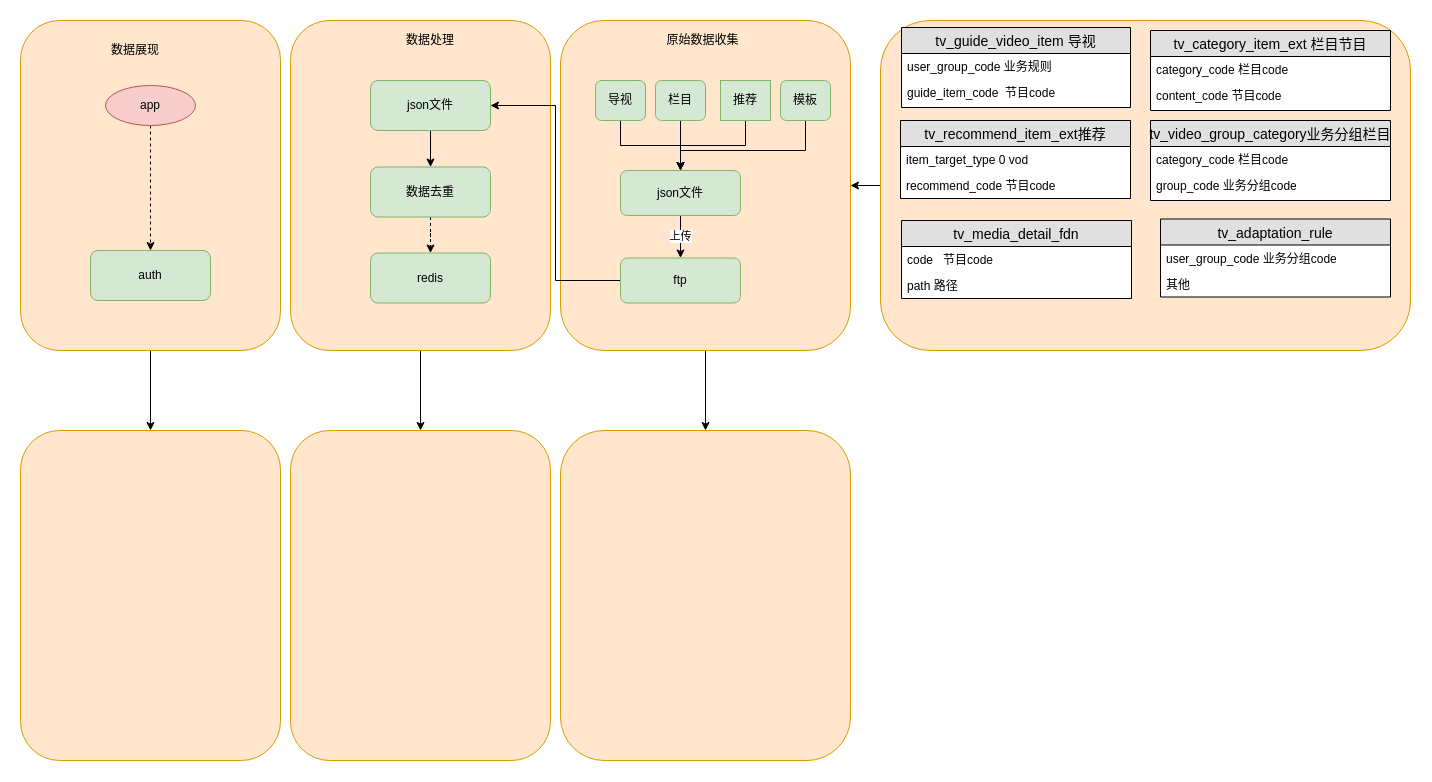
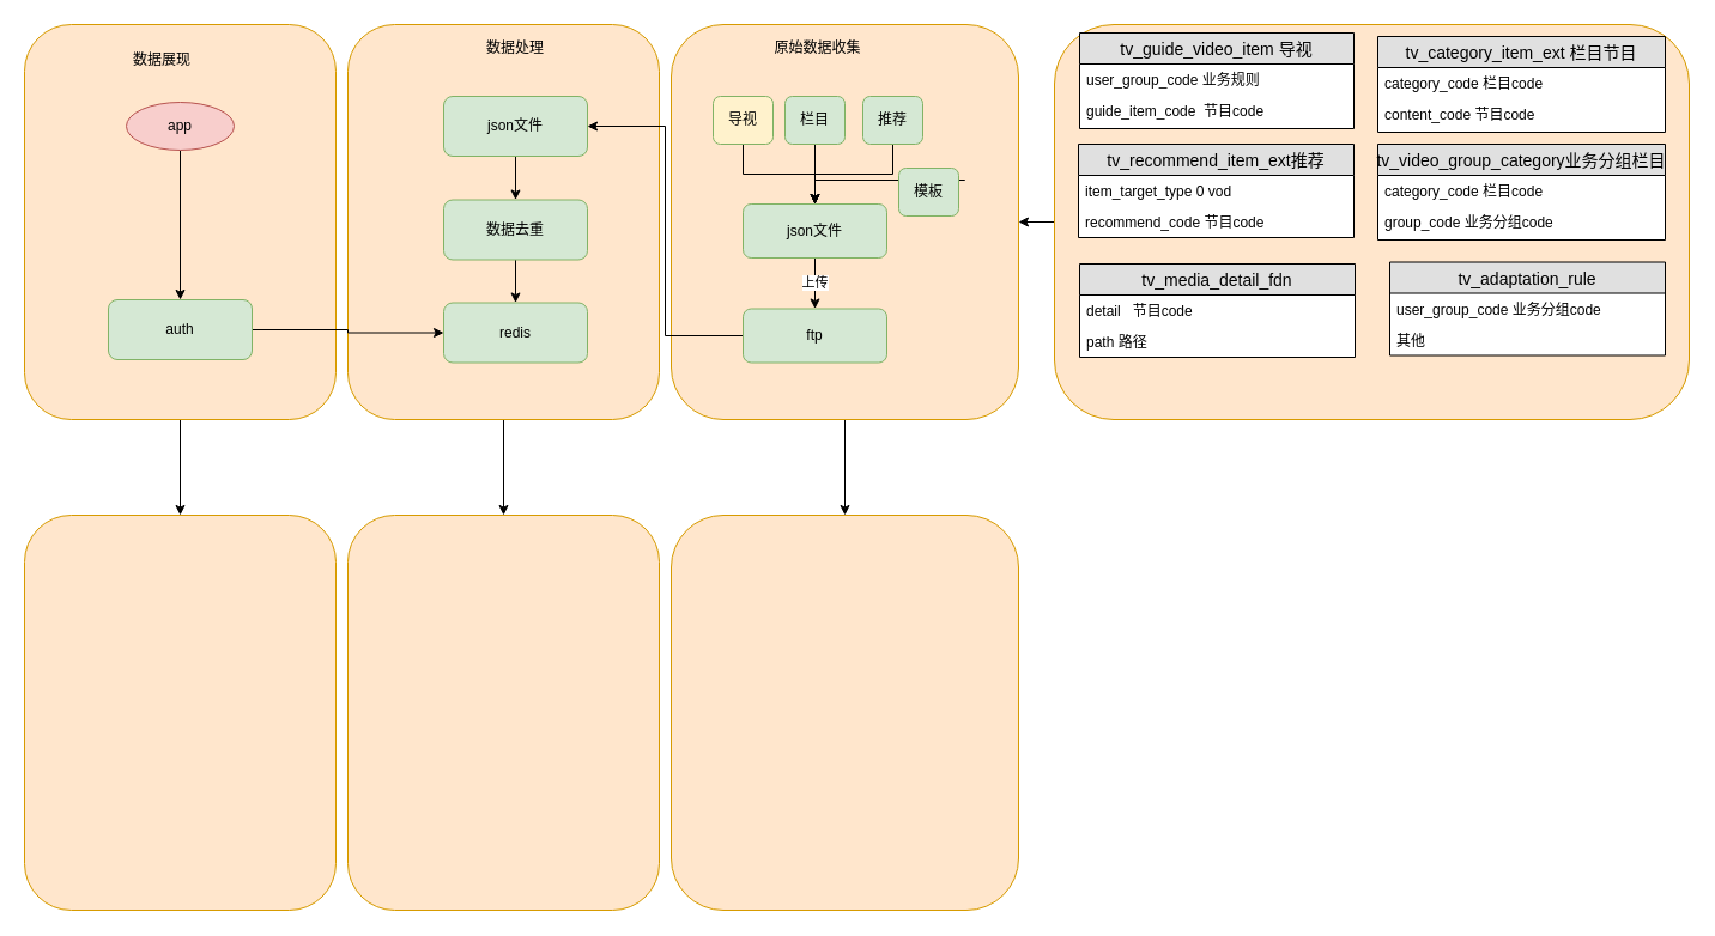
  <mxCell id="0" />
  <mxCell id="1" parent="0" />
  <mxCell id="2" value="" style="edgeStyle=orthogonalEdgeStyle;rounded=0;orthogonalLoop=1;jettySize=auto;html=1;" parent="1" source="3" target="4" edge="1"><mxGeometry relative="1" as="geometry" /></mxCell>
  <mxCell id="3" value="" style="rounded=1;whiteSpace=wrap;html=1;fillColor=#ffe6cc;strokeColor=#d79b00;" parent="1" vertex="1"><mxGeometry x="290" y="20" width="260" height="330" as="geometry" /></mxCell>
  <mxCell id="4" value="" style="rounded=1;whiteSpace=wrap;html=1;fillColor=#ffe6cc;strokeColor=#d79b00;" parent="1" vertex="1"><mxGeometry x="290" y="430" width="260" height="330" as="geometry" /></mxCell>
  <mxCell id="5" value="" style="edgeStyle=orthogonalEdgeStyle;rounded=0;orthogonalLoop=1;jettySize=auto;html=1;" parent="1" source="6" target="7" edge="1"><mxGeometry relative="1" as="geometry" /></mxCell>
  <mxCell id="6" value="" style="rounded=1;whiteSpace=wrap;html=1;fillColor=#ffe6cc;strokeColor=#d79b00;" parent="1" vertex="1"><mxGeometry x="560" y="20" width="290" height="330" as="geometry" /></mxCell>
  <mxCell id="7" value="" style="rounded=1;whiteSpace=wrap;html=1;fillColor=#ffe6cc;strokeColor=#d79b00;" parent="1" vertex="1"><mxGeometry x="560" y="430" width="290" height="330" as="geometry" /></mxCell>
  <mxCell id="8" value="" style="edgeStyle=orthogonalEdgeStyle;rounded=0;orthogonalLoop=1;jettySize=auto;html=1;" edge="1" parent="1" source="9" target="6"><mxGeometry relative="1" as="geometry" /></mxCell>
  <mxCell id="9" value="" style="rounded=1;whiteSpace=wrap;html=1;fillColor=#ffe6cc;strokeColor=#d79b00;" parent="1" vertex="1"><mxGeometry x="880" y="20" width="530" height="330" as="geometry" /></mxCell>
  <mxCell id="10" value="" style="edgeStyle=orthogonalEdgeStyle;rounded=0;orthogonalLoop=1;jettySize=auto;html=1;" parent="1" source="11" target="12" edge="1"><mxGeometry relative="1" as="geometry" /></mxCell>
  <mxCell id="11" value="" style="rounded=1;whiteSpace=wrap;html=1;fillColor=#ffe6cc;strokeColor=#d79b00;" parent="1" vertex="1"><mxGeometry y="20" width="260" height="330" as="geometry" x="20" /></mxCell>
  <mxCell id="12" value="" style="rounded=1;whiteSpace=wrap;html=1;fillColor=#ffe6cc;strokeColor=#d79b00;" parent="1" vertex="1"><mxGeometry y="430" width="260" height="330" as="geometry" x="20" /></mxCell>
  <mxCell id="13" style="edgeStyle=orthogonalEdgeStyle;rounded=0;orthogonalLoop=1;jettySize=auto;html=1;entryX=1;entryY=0.5;entryDx=0;entryDy=0;" parent="1" source="14" target="16" edge="1"><mxGeometry relative="1" as="geometry" /></mxCell>
  <mxCell id="14" value="ftp" style="rounded=1;whiteSpace=wrap;html=1;fillColor=#d5e8d4;strokeColor=#82b366;" parent="1" vertex="1"><mxGeometry x="620" y="257.5" width="120" height="45" as="geometry" /></mxCell>
  <mxCell id="15" value="" style="edgeStyle=orthogonalEdgeStyle;rounded=0;orthogonalLoop=1;jettySize=auto;html=1;" parent="1" source="16" target="18" edge="1"><mxGeometry relative="1" as="geometry" /></mxCell>
  <mxCell id="16" value="json文件" style="rounded=1;whiteSpace=wrap;html=1;fillColor=#d5e8d4;strokeColor=#82b366;" parent="1" vertex="1"><mxGeometry x="370" y="80" width="120" height="50" as="geometry" /></mxCell>
- <mxCell id="17" value="" style="edgeStyle=orthogonalEdgeStyle;rounded=0;orthogonalLoop=1;jettySize=auto;html=1;dashed=1;" parent="1" source="18" target="19" edge="1"><mxGeometry relative="1" as="geometry" /></mxCell>
+ <mxCell id="17" value="" style="edgeStyle=orthogonalEdgeStyle;rounded=0;orthogonalLoop=1;jettySize=auto;html=1;" parent="1" source="18" target="19" edge="1"><mxGeometry relative="1" as="geometry" /></mxCell>
  <mxCell id="18" value="数据去重" style="rounded=1;whiteSpace=wrap;html=1;fillColor=#d5e8d4;strokeColor=#82b366;" parent="1" vertex="1"><mxGeometry x="370" y="166.5" width="120" height="50" as="geometry" /></mxCell>
  <mxCell id="19" value="redis" style="rounded=1;whiteSpace=wrap;html=1;fillColor=#d5e8d4;strokeColor=#82b366;" parent="1" vertex="1"><mxGeometry x="370" y="252.5" width="120" height="50" as="geometry" /></mxCell>
  <mxCell id="20" value="数据处理" style="text;html=1;strokeColor=none;fillColor=none;align=center;verticalAlign=middle;whiteSpace=wrap;rounded=0;" parent="1" vertex="1"><mxGeometry x="400" y="30" width="60" height="20" as="geometry" /></mxCell>
- <mxCell id="21" value="原始数据收集" style="text;html=1;strokeColor=none;fillColor=none;align=center;verticalAlign=middle;whiteSpace=wrap;rounded=0;" parent="1" vertex="1"><mxGeometry x="665" y="30" width="75" height="20" as="geometry" /></mxCell>
+ <mxCell id="21" value="原始数据收集" style="text;html=1;strokeColor=none;fillColor=none;align=center;verticalAlign=middle;whiteSpace=wrap;rounded=0;" parent="1" vertex="1"><mxGeometry x="645" y="30" width="75" height="20" as="geometry" /></mxCell>
  <mxCell id="22" value="数据展现" style="text;html=1;strokeColor=none;fillColor=none;align=center;verticalAlign=middle;whiteSpace=wrap;rounded=0;" parent="1" vertex="1"><mxGeometry x="110" y="40" width="50" height="20" as="geometry" /></mxCell>
  <mxCell id="23" style="edgeStyle=orthogonalEdgeStyle;rounded=0;orthogonalLoop=1;jettySize=auto;html=1;" parent="1" source="24" target="30" edge="1"><mxGeometry relative="1" as="geometry" /></mxCell>
- <mxCell id="24" value="导视" style="rounded=1;whiteSpace=wrap;html=1;fillColor=#d5e8d4;strokeColor=#82b366;" parent="1" vertex="1"><mxGeometry x="595" y="80" width="50" height="40" as="geometry" /></mxCell>
+ <mxCell id="24" value="导视" style="rounded=1;whiteSpace=wrap;html=1;fillColor=#fff2cc;strokeColor=#82b366;" parent="1" vertex="1"><mxGeometry x="595" y="80" width="50" height="40" as="geometry" /></mxCell>
  <mxCell id="25" value="" style="edgeStyle=orthogonalEdgeStyle;rounded=0;orthogonalLoop=1;jettySize=auto;html=1;" parent="1" source="26" target="30" edge="1"><mxGeometry relative="1" as="geometry" /></mxCell>
  <mxCell id="26" value="栏目" style="rounded=1;whiteSpace=wrap;html=1;fillColor=#d5e8d4;strokeColor=#82b366;" parent="1" vertex="1"><mxGeometry x="655" y="80" width="50" height="40" as="geometry" /></mxCell>
  <mxCell id="27" style="edgeStyle=orthogonalEdgeStyle;rounded=0;orthogonalLoop=1;jettySize=auto;html=1;entryX=0.5;entryY=0;entryDx=0;entryDy=0;" parent="1" source="28" target="30" edge="1"><mxGeometry relative="1" as="geometry" /></mxCell>
- <mxCell id="28" value="推荐" style="whiteSpace=wrap;html=1;fillColor=#d5e8d4;strokeColor=#82b366;rounded=0;" parent="1" vertex="1"><mxGeometry x="720" y="80" width="50" height="40" as="geometry" /></mxCell>
+ <mxCell id="28" value="推荐" style="rounded=1;whiteSpace=wrap;html=1;fillColor=#d5e8d4;strokeColor=#82b366;" parent="1" vertex="1"><mxGeometry x="720" y="80" width="50" height="40" as="geometry" /></mxCell>
  <mxCell id="29" value="上传" style="edgeStyle=orthogonalEdgeStyle;rounded=0;orthogonalLoop=1;jettySize=auto;html=1;entryX=0.5;entryY=0;entryDx=0;entryDy=0;" parent="1" source="30" target="14" edge="1"><mxGeometry relative="1" as="geometry" /></mxCell>
  <mxCell id="30" value="json文件" style="rounded=1;whiteSpace=wrap;html=1;fillColor=#d5e8d4;strokeColor=#82b366;" parent="1" vertex="1"><mxGeometry x="620" y="170" width="120" height="45" as="geometry" /></mxCell>
- <mxCell id="31" style="edgeStyle=orthogonalEdgeStyle;rounded=0;orthogonalLoop=1;jettySize=auto;html=1;dashed=1;" parent="1" source="32" target="34" edge="1"><mxGeometry relative="1" as="geometry" /></mxCell>
+ <mxCell id="31" style="edgeStyle=orthogonalEdgeStyle;rounded=0;orthogonalLoop=1;jettySize=auto;html=1;" parent="1" source="32" target="34" edge="1"><mxGeometry relative="1" as="geometry" /></mxCell>
  <mxCell id="32" value="app" style="ellipse;whiteSpace=wrap;html=1;fillColor=#f8cecc;strokeColor=#b85450;" parent="1" vertex="1"><mxGeometry x="105" y="85" width="90" height="40" as="geometry" /></mxCell>
+ <mxCell id="33" style="edgeStyle=orthogonalEdgeStyle;rounded=0;orthogonalLoop=1;jettySize=auto;html=1;entryX=0;entryY=0.5;entryDx=0;entryDy=0;" parent="1" source="34" target="19" edge="1"><mxGeometry relative="1" as="geometry" /></mxCell>
  <mxCell id="34" value="auth" style="rounded=1;whiteSpace=wrap;html=1;fillColor=#d5e8d4;strokeColor=#82b366;" parent="1" vertex="1"><mxGeometry x="90" y="250" width="120" height="50" as="geometry" /></mxCell>
  <mxCell id="35" style="edgeStyle=orthogonalEdgeStyle;rounded=0;orthogonalLoop=1;jettySize=auto;html=1;" parent="1" source="36" edge="1"><mxGeometry relative="1" as="geometry"><mxPoint x="680" y="170" as="targetPoint" /><Array as="points"><mxPoint x="805" y="150" /><mxPoint x="680" y="150" /></Array></mxGeometry></mxCell>
- <mxCell id="36" value="模板" style="rounded=1;whiteSpace=wrap;html=1;fillColor=#d5e8d4;strokeColor=#82b366;" parent="1" vertex="1"><mxGeometry x="780" y="80" width="50" height="40" as="geometry" /></mxCell>
+ <mxCell id="36" value="模板" style="rounded=1;whiteSpace=wrap;html=1;fillColor=#d5e8d4;strokeColor=#82b366;" parent="1" vertex="1"><mxGeometry x="750" y="140" width="50" height="40" as="geometry" /></mxCell>
  <mxCell id="37" value="&lt;pre&gt;&lt;br&gt;&lt;/pre&gt;" style="text;html=1;strokeColor=none;fillColor=none;align=center;verticalAlign=middle;whiteSpace=wrap;rounded=0;" parent="1" vertex="1"><mxGeometry x="995" y="80" width="40" height="20" as="geometry" /></mxCell>
  <mxCell id="38" value="tv_guide_video_item 导视" style="swimlane;fontStyle=0;childLayout=stackLayout;horizontal=1;startSize=26;fillColor=#e0e0e0;horizontalStack=0;resizeParent=1;resizeParentMax=0;resizeLast=0;collapsible=1;marginBottom=0;swimlaneFillColor=#ffffff;align=center;fontSize=14;" parent="1" vertex="1"><mxGeometry x="901" y="27" width="229" height="80" as="geometry" /></mxCell>
  <mxCell id="39" value="user_group_code 业务规则" style="text;strokeColor=none;fillColor=none;spacingLeft=4;spacingRight=4;overflow=hidden;rotatable=0;points=[[0,0.5],[1,0.5]];portConstraint=eastwest;fontSize=12;" parent="38" vertex="1"><mxGeometry y="26" width="229" height="26" as="geometry" /></mxCell>
  <mxCell id="40" value="guide_item_code  节目code" style="text;strokeColor=none;fillColor=none;spacingLeft=4;spacingRight=4;overflow=hidden;rotatable=0;points=[[0,0.5],[1,0.5]];portConstraint=eastwest;fontSize=12;" parent="38" vertex="1"><mxGeometry y="52" width="229" height="28" as="geometry" /></mxCell>
  <mxCell id="41" value="tv_recommend_item_ext推荐" style="swimlane;fontStyle=0;childLayout=stackLayout;horizontal=1;startSize=26;fillColor=#e0e0e0;horizontalStack=0;resizeParent=1;resizeParentMax=0;resizeLast=0;collapsible=1;marginBottom=0;swimlaneFillColor=#ffffff;align=center;fontSize=14;" parent="1" vertex="1"><mxGeometry x="900" y="120" width="230" height="78" as="geometry" /></mxCell>
  <mxCell id="42" value="item_target_type 0 vod" style="text;strokeColor=none;fillColor=none;spacingLeft=4;spacingRight=4;overflow=hidden;rotatable=0;points=[[0,0.5],[1,0.5]];portConstraint=eastwest;fontSize=12;" parent="41" vertex="1"><mxGeometry y="26" width="230" height="26" as="geometry" /></mxCell>
  <mxCell id="43" value="recommend_code 节目code" style="text;strokeColor=none;fillColor=none;spacingLeft=4;spacingRight=4;overflow=hidden;rotatable=0;points=[[0,0.5],[1,0.5]];portConstraint=eastwest;fontSize=12;" parent="41" vertex="1"><mxGeometry y="52" width="230" height="26" as="geometry" /></mxCell>
  <mxCell id="44" value="tv_video_group_category业务分组栏目" style="swimlane;fontStyle=0;childLayout=stackLayout;horizontal=1;startSize=26;fillColor=#e0e0e0;horizontalStack=0;resizeParent=1;resizeParentMax=0;resizeLast=0;collapsible=1;marginBottom=0;swimlaneFillColor=#ffffff;align=center;fontSize=14;" parent="1" vertex="1"><mxGeometry x="1150" y="120" width="240" height="80" as="geometry" /></mxCell>
  <mxCell id="45" value="category_code 栏目code" style="text;strokeColor=none;fillColor=none;spacingLeft=4;spacingRight=4;overflow=hidden;rotatable=0;points=[[0,0.5],[1,0.5]];portConstraint=eastwest;fontSize=12;" parent="44" vertex="1"><mxGeometry y="26" width="240" height="26" as="geometry" /></mxCell>
  <mxCell id="46" value="group_code 业务分组code" style="text;strokeColor=none;fillColor=none;spacingLeft=4;spacingRight=4;overflow=hidden;rotatable=0;points=[[0,0.5],[1,0.5]];portConstraint=eastwest;fontSize=12;" parent="44" vertex="1"><mxGeometry y="52" width="240" height="28" as="geometry" /></mxCell>
  <mxCell id="47" value="tv_category_item_ext 栏目节目" style="swimlane;fontStyle=0;childLayout=stackLayout;horizontal=1;startSize=26;fillColor=#e0e0e0;horizontalStack=0;resizeParent=1;resizeParentMax=0;resizeLast=0;collapsible=1;marginBottom=0;swimlaneFillColor=#ffffff;align=center;fontSize=14;" parent="1" vertex="1"><mxGeometry x="1150" y="30" width="240" height="80" as="geometry" /></mxCell>
  <mxCell id="48" value="category_code 栏目code" style="text;strokeColor=none;fillColor=none;spacingLeft=4;spacingRight=4;overflow=hidden;rotatable=0;points=[[0,0.5],[1,0.5]];portConstraint=eastwest;fontSize=12;" parent="47" vertex="1"><mxGeometry y="26" width="240" height="26" as="geometry" /></mxCell>
  <mxCell id="49" value="content_code 节目code" style="text;strokeColor=none;fillColor=none;spacingLeft=4;spacingRight=4;overflow=hidden;rotatable=0;points=[[0,0.5],[1,0.5]];portConstraint=eastwest;fontSize=12;" parent="47" vertex="1"><mxGeometry y="52" width="240" height="28" as="geometry" /></mxCell>
  <mxCell id="50" value="tv_media_detail_fdn" style="swimlane;fontStyle=0;childLayout=stackLayout;horizontal=1;startSize=26;fillColor=#e0e0e0;horizontalStack=0;resizeParent=1;resizeParentMax=0;resizeLast=0;collapsible=1;marginBottom=0;swimlaneFillColor=#ffffff;align=center;fontSize=14;" parent="1" vertex="1"><mxGeometry x="901" y="220" width="230" height="78" as="geometry" /></mxCell>
- <mxCell id="51" value="code   节目code" style="text;strokeColor=none;fillColor=none;spacingLeft=4;spacingRight=4;overflow=hidden;rotatable=0;points=[[0,0.5],[1,0.5]];portConstraint=eastwest;fontSize=12;" parent="50" vertex="1"><mxGeometry y="26" width="230" height="26" as="geometry" /></mxCell>
+ <mxCell id="51" value="detail   节目code" style="text;strokeColor=none;fillColor=none;spacingLeft=4;spacingRight=4;overflow=hidden;rotatable=0;points=[[0,0.5],[1,0.5]];portConstraint=eastwest;fontSize=12;" parent="50" vertex="1"><mxGeometry y="26" width="230" height="26" as="geometry" /></mxCell>
  <mxCell id="52" value="path 路径" style="text;strokeColor=none;fillColor=none;spacingLeft=4;spacingRight=4;overflow=hidden;rotatable=0;points=[[0,0.5],[1,0.5]];portConstraint=eastwest;fontSize=12;" parent="50" vertex="1"><mxGeometry y="52" width="230" height="26" as="geometry" /></mxCell>
  <mxCell id="53" value="tv_adaptation_rule" style="swimlane;fontStyle=0;childLayout=stackLayout;horizontal=1;startSize=26;fillColor=#e0e0e0;horizontalStack=0;resizeParent=1;resizeParentMax=0;resizeLast=0;collapsible=1;marginBottom=0;swimlaneFillColor=#ffffff;align=center;fontSize=14;" parent="1" vertex="1"><mxGeometry x="1160" y="218.5" width="230" height="78" as="geometry" /></mxCell>
  <mxCell id="54" value="user_group_code 业务分组code" style="text;strokeColor=none;fillColor=none;spacingLeft=4;spacingRight=4;overflow=hidden;rotatable=0;points=[[0,0.5],[1,0.5]];portConstraint=eastwest;fontSize=12;" parent="53" vertex="1"><mxGeometry y="26" width="230" height="26" as="geometry" /></mxCell>
  <mxCell id="55" value="其他" style="text;strokeColor=none;fillColor=none;spacingLeft=4;spacingRight=4;overflow=hidden;rotatable=0;points=[[0,0.5],[1,0.5]];portConstraint=eastwest;fontSize=12;" parent="53" vertex="1"><mxGeometry y="52" width="230" height="26" as="geometry" /></mxCell>
